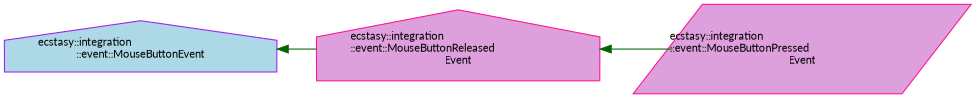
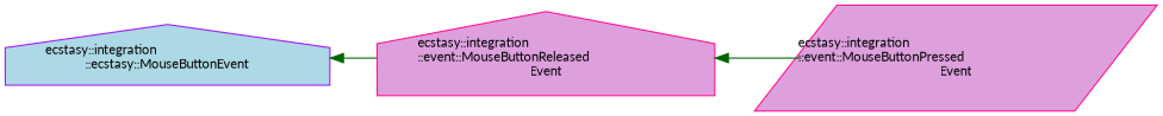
  digraph {
    fontname=Lato
    rankdir=LR
    node [color=deeppink fillcolor=plum fontname=Lato fontsize=10 shape=house style=filled]
    edge [color=darkgreen dir=back fontname=Lato fontsize=10 labelfontname=Helvetica labelfontsize=10 style=solid]
-   n1 [color=purple fillcolor=lightblue height=0.2 label="ecstasy::integration\l::event::MouseButtonEvent" width=0.4]
+   n1 [color=purple fillcolor=lightblue height=0.2 label="ecstasy::integration\l::ecstasy::MouseButtonEvent" width=0.4]
    n2 [height=0.2 label="ecstasy::integration\l::event::MouseButtonReleased\lEvent" width=0.4]
    n3 [height=0.2 label="ecstasy::integration\l::event::MouseButtonPressed\lEvent" shape=parallelogram width=0.4]
    n1 -> n2
    n2 -> n3
  }
